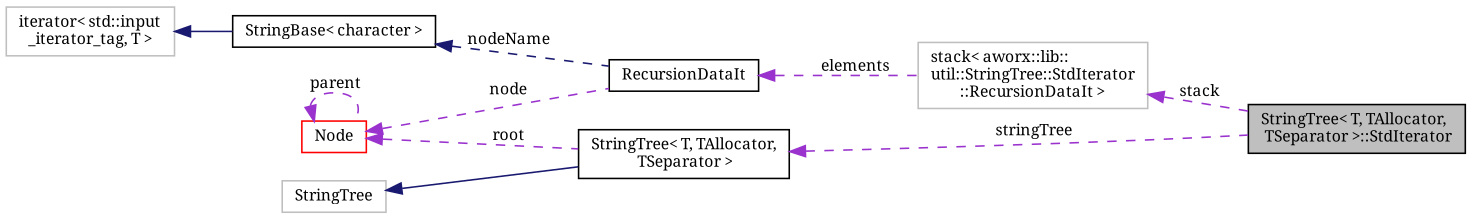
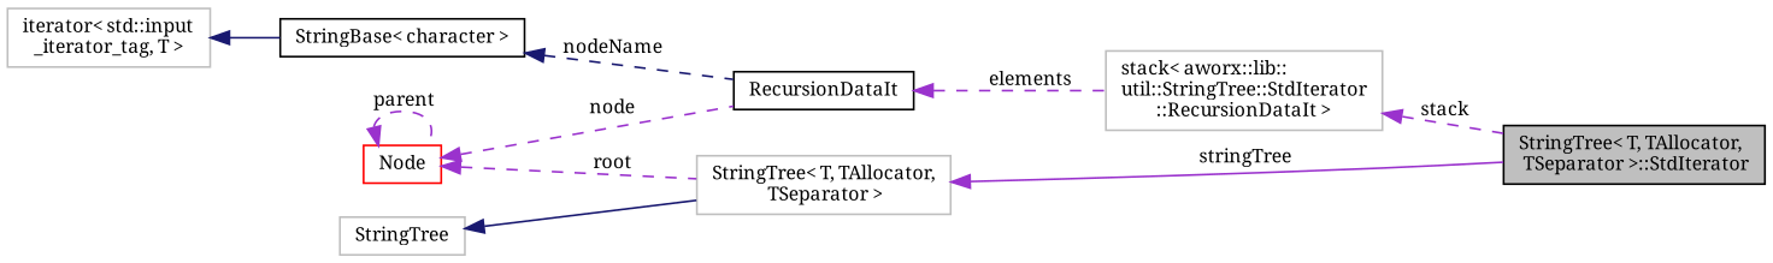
  digraph {
    fontname="Noto Serif"
    rankdir=LR
    node [color=black fillcolor=white fontname="Noto Serif" fontsize=10 shape=record style=filled]
    edge [color=darkorchid3 dir=back fontname="Noto Serif" fontsize=10 labelfontname=Helvetica labelfontsize=10 style=dashed]
    n1 [fillcolor=grey75 fontcolor=black height=0.2 label="StringTree\< T, TAllocator,\l TSeparator \>::StdIterator" width=0.4]
    n2 [color=grey75 height=0.2 label="iterator\< std::input\l_iterator_tag, T \>" width=0.4]
    n3 [height=0.2 label="StringBase\< character \>" width=0.4]
    n4 [color=grey75 height=0.2 label="stack\< aworx::lib::\lutil::StringTree::StdIterator\l::RecursionDataIt \>" width=0.4]
    n5 [height=0.2 label=RecursionDataIt width=0.4]
    n6 [color=red height=0.2 label="Node" width=0.4]
-   n7 [height=0.2 label="StringTree\< T, TAllocator,\l TSeparator \>" width=0.4]
+   n7 [color=grey75 height=0.2 label="StringTree\< T, TAllocator,\l TSeparator \>" width=0.4]
    n8 [color=grey75 height=0.2 label=StringTree width=0.4]
    n2 -> n3 [color=midnightblue style=solid]
    n3 -> n5 [color=midnightblue label=" nodeName"]
    n4 -> n1 [label=" stack"]
    n5 -> n4 [label=" elements"]
    n6 -> n5 [label=" node"]
    n6 -> n6 [label=" parent"]
    n6 -> n7 [label=" root"]
-   n7 -> n1 [label=" stringTree"]
+   n7 -> n1 [label=" stringTree" style=solid]
    n8 -> n7 [color=midnightblue style=solid]
  }
